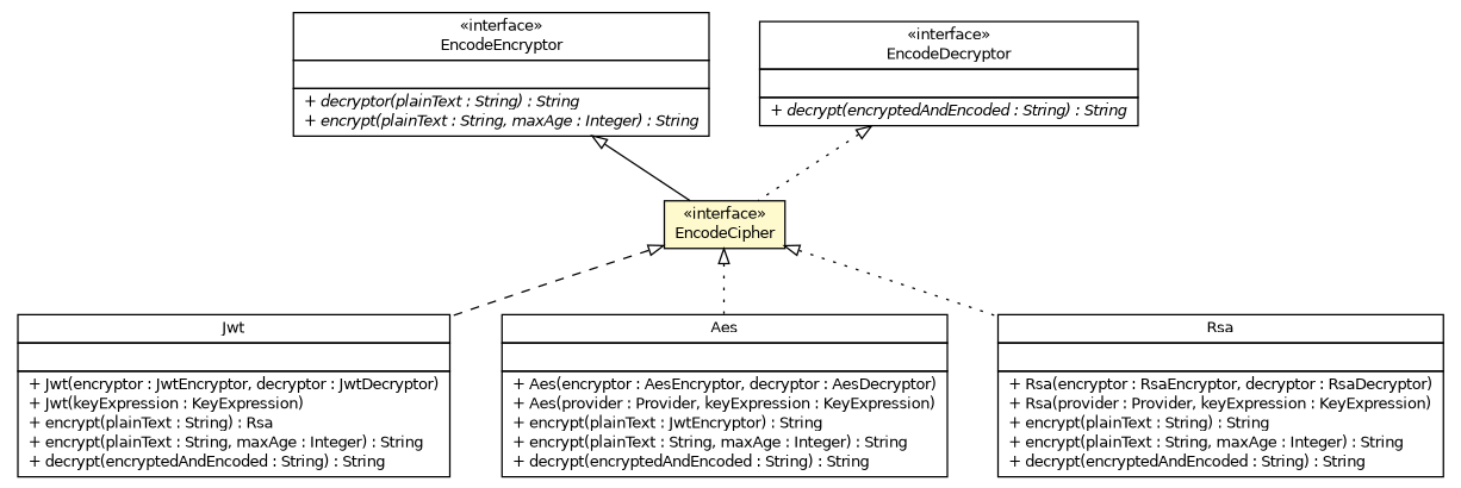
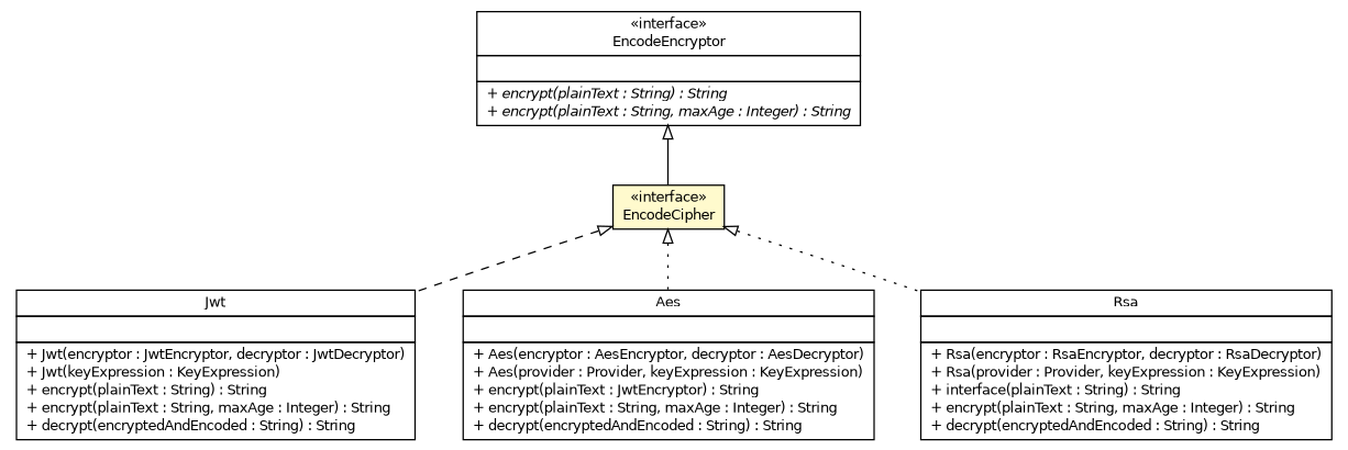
  digraph {
    nodesep=0.25
    ranksep=0.5
    node [fontcolor=black fontname=Helvetica fontsize=10.0 shape=plaintext]
    edge [arrowtail=empty dir=back fontname=Helvetica fontsize=10 headport=p labelfontname=Helvetica labelfontsize=10 style=dotted tailport=p]
-   n1 [label=<<table title="cn.home1.oss.lib.common.crypto.Jwt" border="0" cellborder="1" cellspacing="0" cellpadding="2" port="p" href="./Jwt.html"> 		<tr><td><table border="0" cellspacing="0" cellpadding="1"> <tr><td align="center" balign="center"> Jwt </td></tr> 		</table></td></tr> 		<tr><td><table border="0" cellspacing="0" cellpadding="1"> <tr><td align="left" balign="left">  </td></tr> 		</table></td></tr> 		<tr><td><table border="0" cellspacing="0" cellpadding="1"> <tr><td align="left" balign="left"> + Jwt(encryptor : JwtEncryptor, decryptor : JwtDecryptor) </td></tr> <tr><td align="left" balign="left"> + Jwt(keyExpression : KeyExpression) </td></tr> <tr><td align="left" balign="left"> + encrypt(plainText : String) : Rsa </td></tr> <tr><td align="left" balign="left"> + encrypt(plainText : String, maxAge : Integer) : String </td></tr> <tr><td align="left" balign="left"> + decrypt(encryptedAndEncoded : String) : String </td></tr> 		</table></td></tr> 		</table>>]
+   n1 [label=<<table title="cn.home1.oss.lib.common.crypto.Jwt" border="0" cellborder="1" cellspacing="0" cellpadding="2" port="p" href="./Jwt.html"> 		<tr><td><table border="0" cellspacing="0" cellpadding="1"> <tr><td align="center" balign="center"> Jwt </td></tr> 		</table></td></tr> 		<tr><td><table border="0" cellspacing="0" cellpadding="1"> <tr><td align="left" balign="left">  </td></tr> 		</table></td></tr> 		<tr><td><table border="0" cellspacing="0" cellpadding="1"> <tr><td align="left" balign="left"> + Jwt(encryptor : JwtEncryptor, decryptor : JwtDecryptor) </td></tr> <tr><td align="left" balign="left"> + Jwt(keyExpression : KeyExpression) </td></tr> <tr><td align="left" balign="left"> + encrypt(plainText : String) : String </td></tr> <tr><td align="left" balign="left"> + encrypt(plainText : String, maxAge : Integer) : String </td></tr> <tr><td align="left" balign="left"> + decrypt(encryptedAndEncoded : String) : String </td></tr> 		</table></td></tr> 		</table>>]
    n2 [label=<<table title="cn.home1.oss.lib.common.crypto.Aes" border="0" cellborder="1" cellspacing="0" cellpadding="2" port="p" href="./Aes.html"> 		<tr><td><table border="0" cellspacing="0" cellpadding="1"> <tr><td align="center" balign="center"> Aes </td></tr> 		</table></td></tr> 		<tr><td><table border="0" cellspacing="0" cellpadding="1"> <tr><td align="left" balign="left">  </td></tr> 		</table></td></tr> 		<tr><td><table border="0" cellspacing="0" cellpadding="1"> <tr><td align="left" balign="left"> + Aes(encryptor : AesEncryptor, decryptor : AesDecryptor) </td></tr> <tr><td align="left" balign="left"> + Aes(provider : Provider, keyExpression : KeyExpression) </td></tr> <tr><td align="left" balign="left"> + encrypt(plainText : JwtEncryptor) : String </td></tr> <tr><td align="left" balign="left"> + encrypt(plainText : String, maxAge : Integer) : String </td></tr> <tr><td align="left" balign="left"> + decrypt(encryptedAndEncoded : String) : String </td></tr> 		</table></td></tr> 		</table>>]
-   n3 [label=<<table title="cn.home1.oss.lib.common.crypto.EncodeEncryptor" border="0" cellborder="1" cellspacing="0" cellpadding="2" port="p" href="./EncodeEncryptor.html"> 		<tr><td><table border="0" cellspacing="0" cellpadding="1"> <tr><td align="center" balign="center"> &#171;interface&#187; </td></tr> <tr><td align="center" balign="center"> EncodeEncryptor </td></tr> 		</table></td></tr> 		<tr><td><table border="0" cellspacing="0" cellpadding="1"> <tr><td align="left" balign="left">  </td></tr> 		</table></td></tr> 		<tr><td><table border="0" cellspacing="0" cellpadding="1"> <tr><td align="left" balign="left"><font face="Helvetica-Oblique" point-size="10.0"> + decryptor(plainText : String) : String </font></td></tr> <tr><td align="left" balign="left"><font face="Helvetica-Oblique" point-size="10.0"> + encrypt(plainText : String, maxAge : Integer) : String </font></td></tr> 		</table></td></tr> 		</table>>]
+   n3 [label=<<table title="cn.home1.oss.lib.common.crypto.EncodeEncryptor" border="0" cellborder="1" cellspacing="0" cellpadding="2" port="p" href="./EncodeEncryptor.html"> 		<tr><td><table border="0" cellspacing="0" cellpadding="1"> <tr><td align="center" balign="center"> &#171;interface&#187; </td></tr> <tr><td align="center" balign="center"> EncodeEncryptor </td></tr> 		</table></td></tr> 		<tr><td><table border="0" cellspacing="0" cellpadding="1"> <tr><td align="left" balign="left">  </td></tr> 		</table></td></tr> 		<tr><td><table border="0" cellspacing="0" cellpadding="1"> <tr><td align="left" balign="left"><font face="Helvetica-Oblique" point-size="10.0"> + encrypt(plainText : String) : String </font></td></tr> <tr><td align="left" balign="left"><font face="Helvetica-Oblique" point-size="10.0"> + encrypt(plainText : String, maxAge : Integer) : String </font></td></tr> 		</table></td></tr> 		</table>>]
    n4 [label=<<table title="cn.home1.oss.lib.common.crypto.EncodeCipher" border="0" cellborder="1" cellspacing="0" cellpadding="2" port="p" bgcolor="lemonChiffon" href="./EncodeCipher.html"> 		<tr><td><table border="0" cellspacing="0" cellpadding="1"> <tr><td align="center" balign="center"> &#171;interface&#187; </td></tr> <tr><td align="center" balign="center"> EncodeCipher </td></tr> 		</table></td></tr> 		</table>>]
-   n5 [label=<<table title="cn.home1.oss.lib.common.crypto.Rsa" border="0" cellborder="1" cellspacing="0" cellpadding="2" port="p" href="./Rsa.html"> 		<tr><td><table border="0" cellspacing="0" cellpadding="1"> <tr><td align="center" balign="center"> Rsa </td></tr> 		</table></td></tr> 		<tr><td><table border="0" cellspacing="0" cellpadding="1"> <tr><td align="left" balign="left">  </td></tr> 		</table></td></tr> 		<tr><td><table border="0" cellspacing="0" cellpadding="1"> <tr><td align="left" balign="left"> + Rsa(encryptor : RsaEncryptor, decryptor : RsaDecryptor) </td></tr> <tr><td align="left" balign="left"> + Rsa(provider : Provider, keyExpression : KeyExpression) </td></tr> <tr><td align="left" balign="left"> + encrypt(plainText : String) : String </td></tr> <tr><td align="left" balign="left"> + encrypt(plainText : String, maxAge : Integer) : String </td></tr> <tr><td align="left" balign="left"> + decrypt(encryptedAndEncoded : String) : String </td></tr> 		</table></td></tr> 		</table>>]
-   n6 [label=<<table title="cn.home1.oss.lib.common.crypto.EncodeDecryptor" border="0" cellborder="1" cellspacing="0" cellpadding="2" port="p" href="./EncodeDecryptor.html"> 		<tr><td><table border="0" cellspacing="0" cellpadding="1"> <tr><td align="center" balign="center"> &#171;interface&#187; </td></tr> <tr><td align="center" balign="center"> EncodeDecryptor </td></tr> 		</table></td></tr> 		<tr><td><table border="0" cellspacing="0" cellpadding="1"> <tr><td align="left" balign="left">  </td></tr> 		</table></td></tr> 		<tr><td><table border="0" cellspacing="0" cellpadding="1"> <tr><td align="left" balign="left"><font face="Helvetica-Oblique" point-size="10.0"> + decrypt(encryptedAndEncoded : String) : String </font></td></tr> 		</table></td></tr> 		</table>>]
+   n5 [label=<<table title="cn.home1.oss.lib.common.crypto.Rsa" border="0" cellborder="1" cellspacing="0" cellpadding="2" port="p" href="./Rsa.html"> 		<tr><td><table border="0" cellspacing="0" cellpadding="1"> <tr><td align="center" balign="center"> Rsa </td></tr> 		</table></td></tr> 		<tr><td><table border="0" cellspacing="0" cellpadding="1"> <tr><td align="left" balign="left">  </td></tr> 		</table></td></tr> 		<tr><td><table border="0" cellspacing="0" cellpadding="1"> <tr><td align="left" balign="left"> + Rsa(encryptor : RsaEncryptor, decryptor : RsaDecryptor) </td></tr> <tr><td align="left" balign="left"> + Rsa(provider : Provider, keyExpression : KeyExpression) </td></tr> <tr><td align="left" balign="left"> + interface(plainText : String) : String </td></tr> <tr><td align="left" balign="left"> + encrypt(plainText : String, maxAge : Integer) : String </td></tr> <tr><td align="left" balign="left"> + decrypt(encryptedAndEncoded : String) : String </td></tr> 		</table></td></tr> 		</table>>]
    n3 -> n4 [style=solid]
    n4 -> n1 [style=dashed]
    n4 -> n2
    n4 -> n5
-   n6 -> n4
  }
